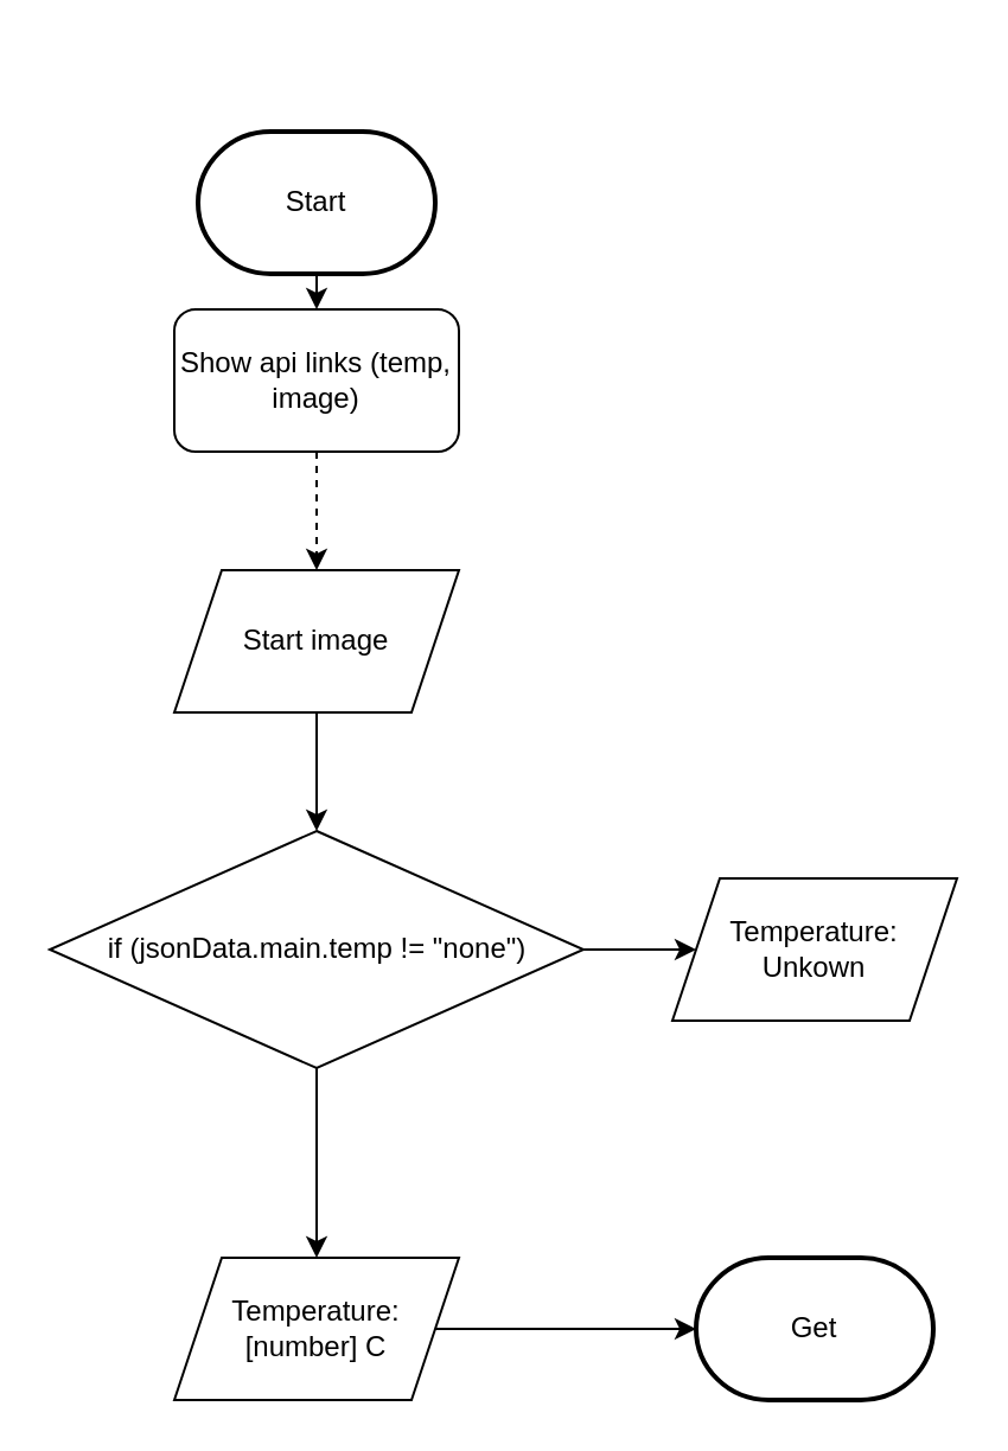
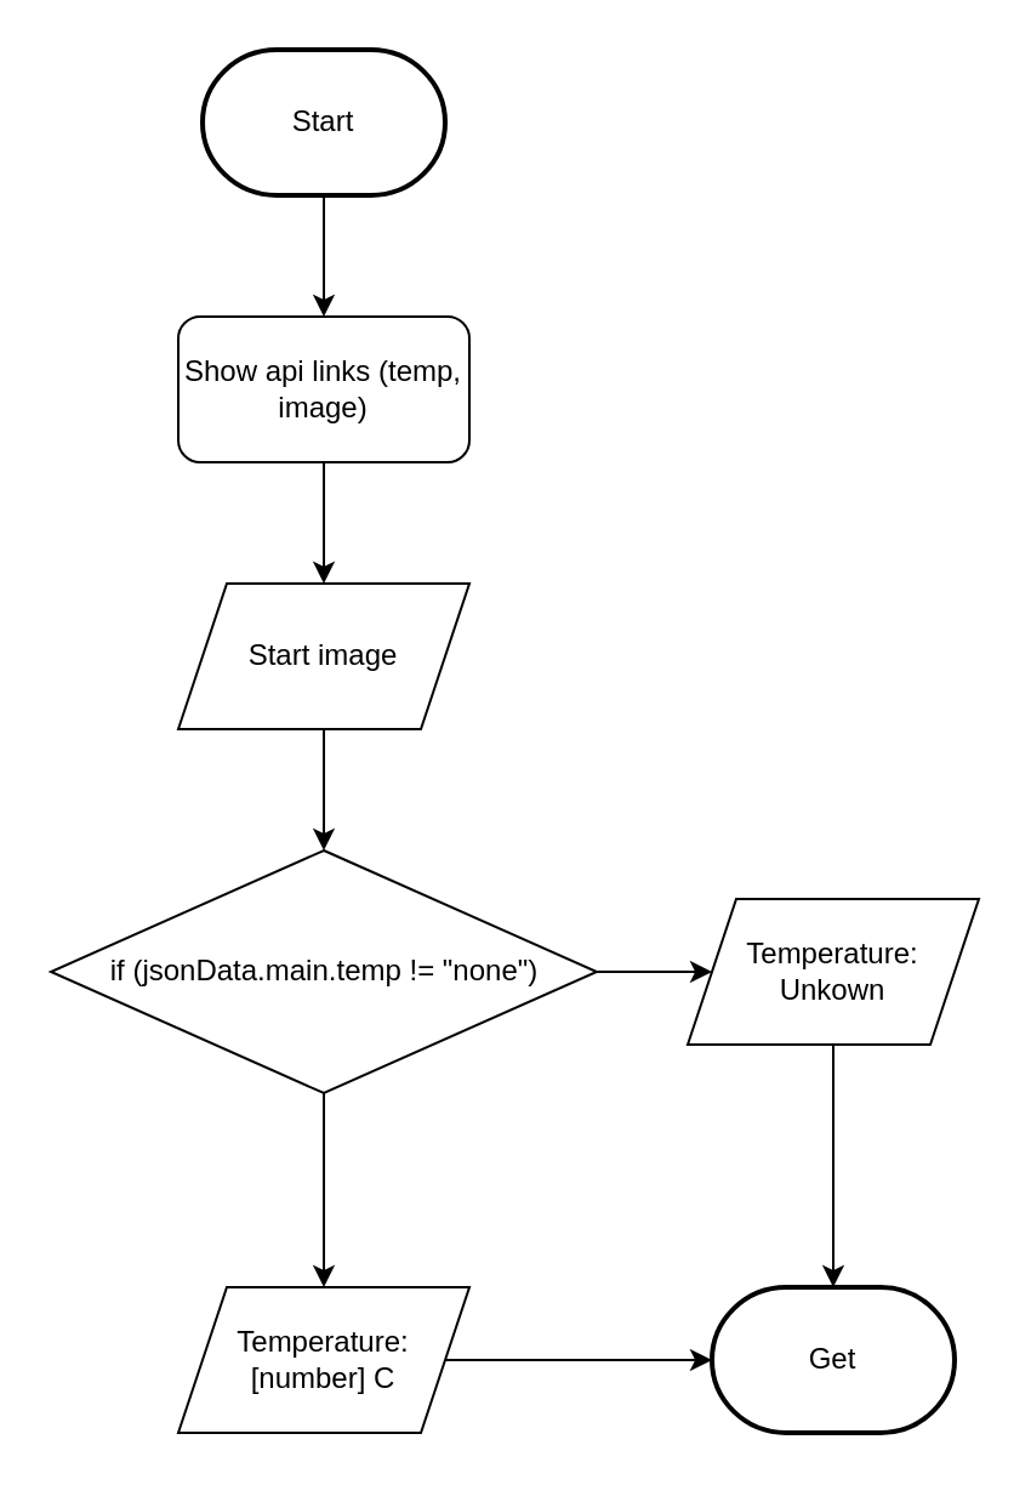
  <mxCell id="0" />
  <mxCell id="1" parent="0" />
  <mxCell id="2" style="edgeStyle=none;html=1;entryX=0.5;entryY=0;entryDx=0;entryDy=0;" parent="1" source="3" edge="1" target="6"><mxGeometry relative="1" as="geometry"><mxPoint x="133" y="150" as="targetPoint" /></mxGeometry></mxCell>
- <mxCell id="3" value="Start" style="strokeWidth=2;html=1;shape=mxgraph.flowchart.terminator;whiteSpace=wrap;" parent="1" vertex="1"><mxGeometry x="83" y="55" width="100" height="60" as="geometry" /></mxCell>
+ <mxCell id="3" value="Start" style="strokeWidth=2;html=1;shape=mxgraph.flowchart.terminator;whiteSpace=wrap;" parent="1" vertex="1"><mxGeometry x="83" y="20" width="100" height="60" as="geometry" /></mxCell>
  <mxCell id="4" value="Get" style="strokeWidth=2;html=1;shape=mxgraph.flowchart.terminator;whiteSpace=wrap;" parent="1" vertex="1"><mxGeometry x="293" y="530" width="100" height="60" as="geometry" /></mxCell>
- <mxCell id="5" style="edgeStyle=none;html=1;entryX=0.5;entryY=0;entryDx=0;entryDy=0;dashed=1;" edge="1" parent="1" source="6" target="8"><mxGeometry relative="1" as="geometry" /></mxCell>
+ <mxCell id="5" style="edgeStyle=none;html=1;entryX=0.5;entryY=0;entryDx=0;entryDy=0;" edge="1" parent="1" source="6" target="8"><mxGeometry relative="1" as="geometry" /></mxCell>
  <mxCell id="6" value="Show api links (temp, image)" style="rounded=1;whiteSpace=wrap;html=1;" vertex="1" parent="1"><mxGeometry x="73" y="130" width="120" height="60" as="geometry" /></mxCell>
  <mxCell id="7" style="edgeStyle=none;html=1;entryX=0.5;entryY=0;entryDx=0;entryDy=0;" edge="1" parent="1" source="8" target="11"><mxGeometry relative="1" as="geometry" /></mxCell>
  <mxCell id="8" value="Start image" style="shape=parallelogram;perimeter=parallelogramPerimeter;whiteSpace=wrap;html=1;fixedSize=1;" vertex="1" parent="1"><mxGeometry x="73" y="240" width="120" height="60" as="geometry" /></mxCell>
  <mxCell id="9" style="edgeStyle=none;html=1;" edge="1" parent="1" source="11" target="13"><mxGeometry relative="1" as="geometry" /></mxCell>
  <mxCell id="10" style="edgeStyle=none;html=1;" edge="1" parent="1" source="11" target="15"><mxGeometry relative="1" as="geometry" /></mxCell>
  <mxCell id="11" value="if (jsonData.main.temp != &quot;none&quot;)" style="rhombus;whiteSpace=wrap;html=1;" vertex="1" parent="1"><mxGeometry x="20.5" y="350" width="225" height="100" as="geometry" /></mxCell>
  <mxCell id="12" style="edgeStyle=none;html=1;entryX=0;entryY=0.5;entryDx=0;entryDy=0;entryPerimeter=0;" edge="1" parent="1" source="13" target="4"><mxGeometry relative="1" as="geometry" /></mxCell>
  <mxCell id="13" value="Temperature: [number] C" style="shape=parallelogram;perimeter=parallelogramPerimeter;whiteSpace=wrap;html=1;fixedSize=1;" vertex="1" parent="1"><mxGeometry x="73" y="530" width="120" height="60" as="geometry" /></mxCell>
+ <mxCell id="14" style="edgeStyle=none;html=1;entryX=0.5;entryY=0;entryDx=0;entryDy=0;entryPerimeter=0;" edge="1" parent="1" source="15" target="4"><mxGeometry relative="1" as="geometry" /></mxCell>
  <mxCell id="15" value="Temperature: &lt;br&gt;Unkown" style="shape=parallelogram;perimeter=parallelogramPerimeter;whiteSpace=wrap;html=1;fixedSize=1;" vertex="1" parent="1"><mxGeometry x="283" y="370" width="120" height="60" as="geometry" /></mxCell>
